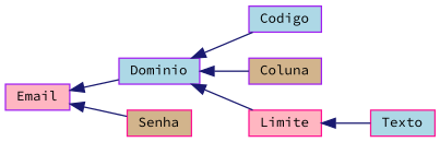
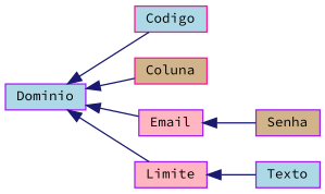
  digraph {
    fontname="Source Code Pro"
    rankdir=LR
    node [color=purple fillcolor=lightblue fontname="Source Code Pro" fontsize=10 shape=record style=filled]
    edge [color=midnightblue dir=back fontname="Source Code Pro" fontsize=10 labelfontname=Helvetica labelfontsize=10 style=solid]
    n1 [fontcolor=black height=0.2 label=Dominio width=0.4]
-   n2 [height=0.2 label=Codigo width=0.4]
-   n3 [fillcolor=tan height=0.2 label=Coluna width=0.4]
+   n2 [color=deeppink height=0.2 label=Codigo width=0.4]
+   n3 [color=deeppink fillcolor=tan height=0.2 label=Coluna width=0.4]
    n4 [fillcolor=lightpink height=0.2 label=Email width=0.4]
-   n5 [color=deeppink fillcolor=lightpink height=0.2 label=Limite width=0.4]
-   n6 [color=deeppink fillcolor=tan height=0.2 label=Senha width=0.4]
-   n7 [color=deeppink height=0.2 label=Texto width=0.4]
+   n5 [fillcolor=lightpink height=0.2 label=Limite width=0.4]
+   n6 [fillcolor=tan height=0.2 label=Senha width=0.4]
+   n7 [height=0.2 label=Texto width=0.4]
    n1 -> n2
    n1 -> n3
-   n4 -> n1
+   n1 -> n4
    n1 -> n5
    n4 -> n6
    n5 -> n7
  }
